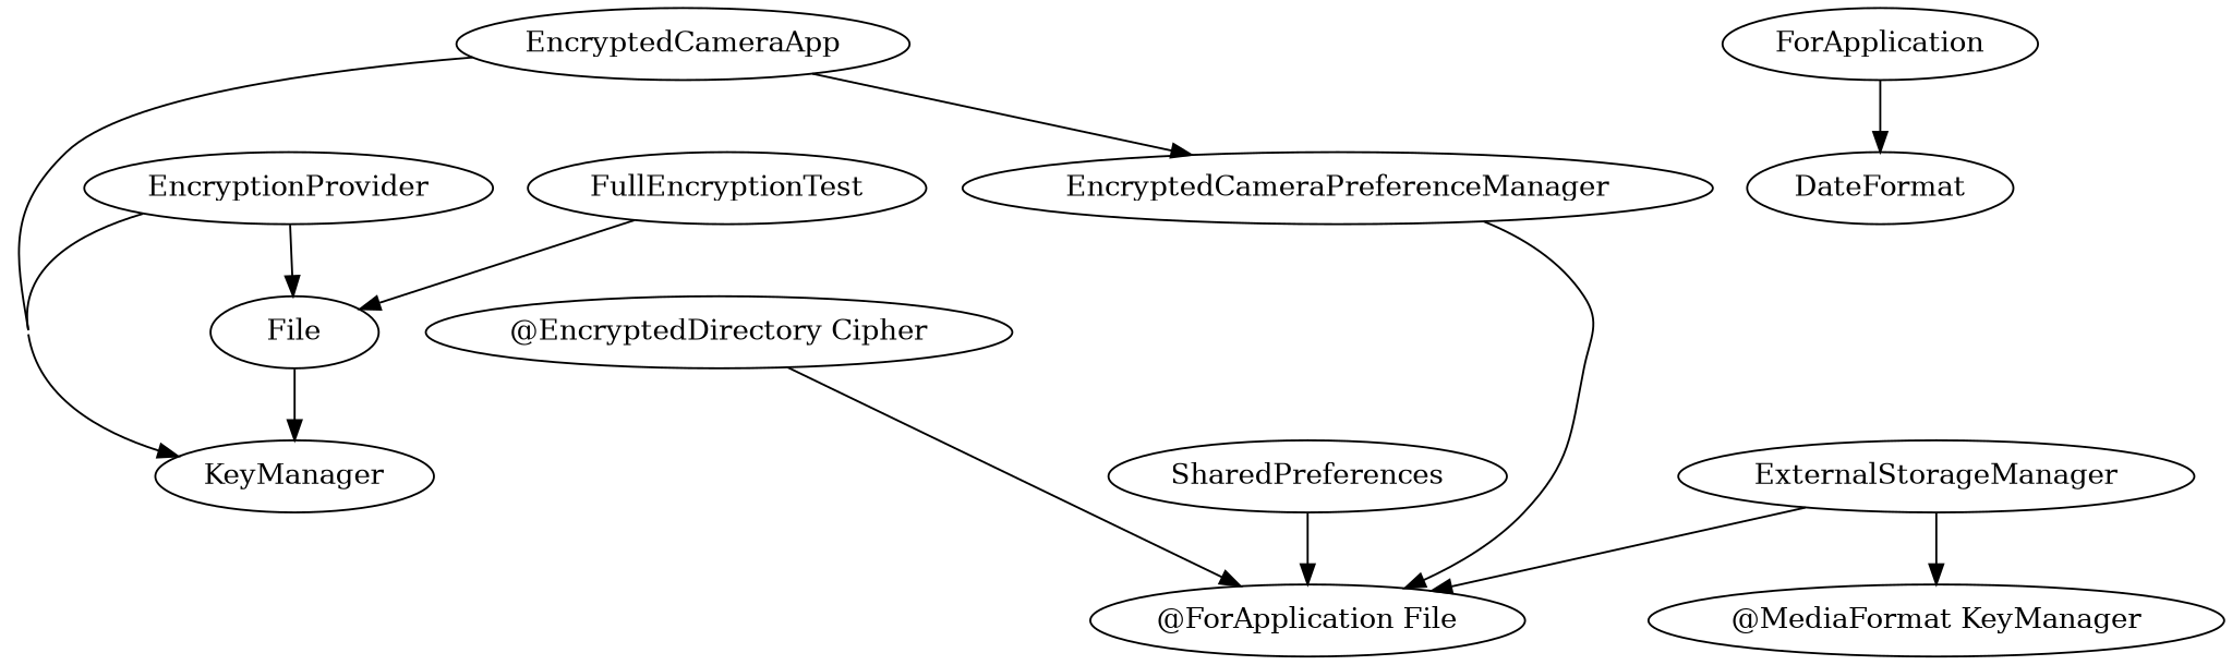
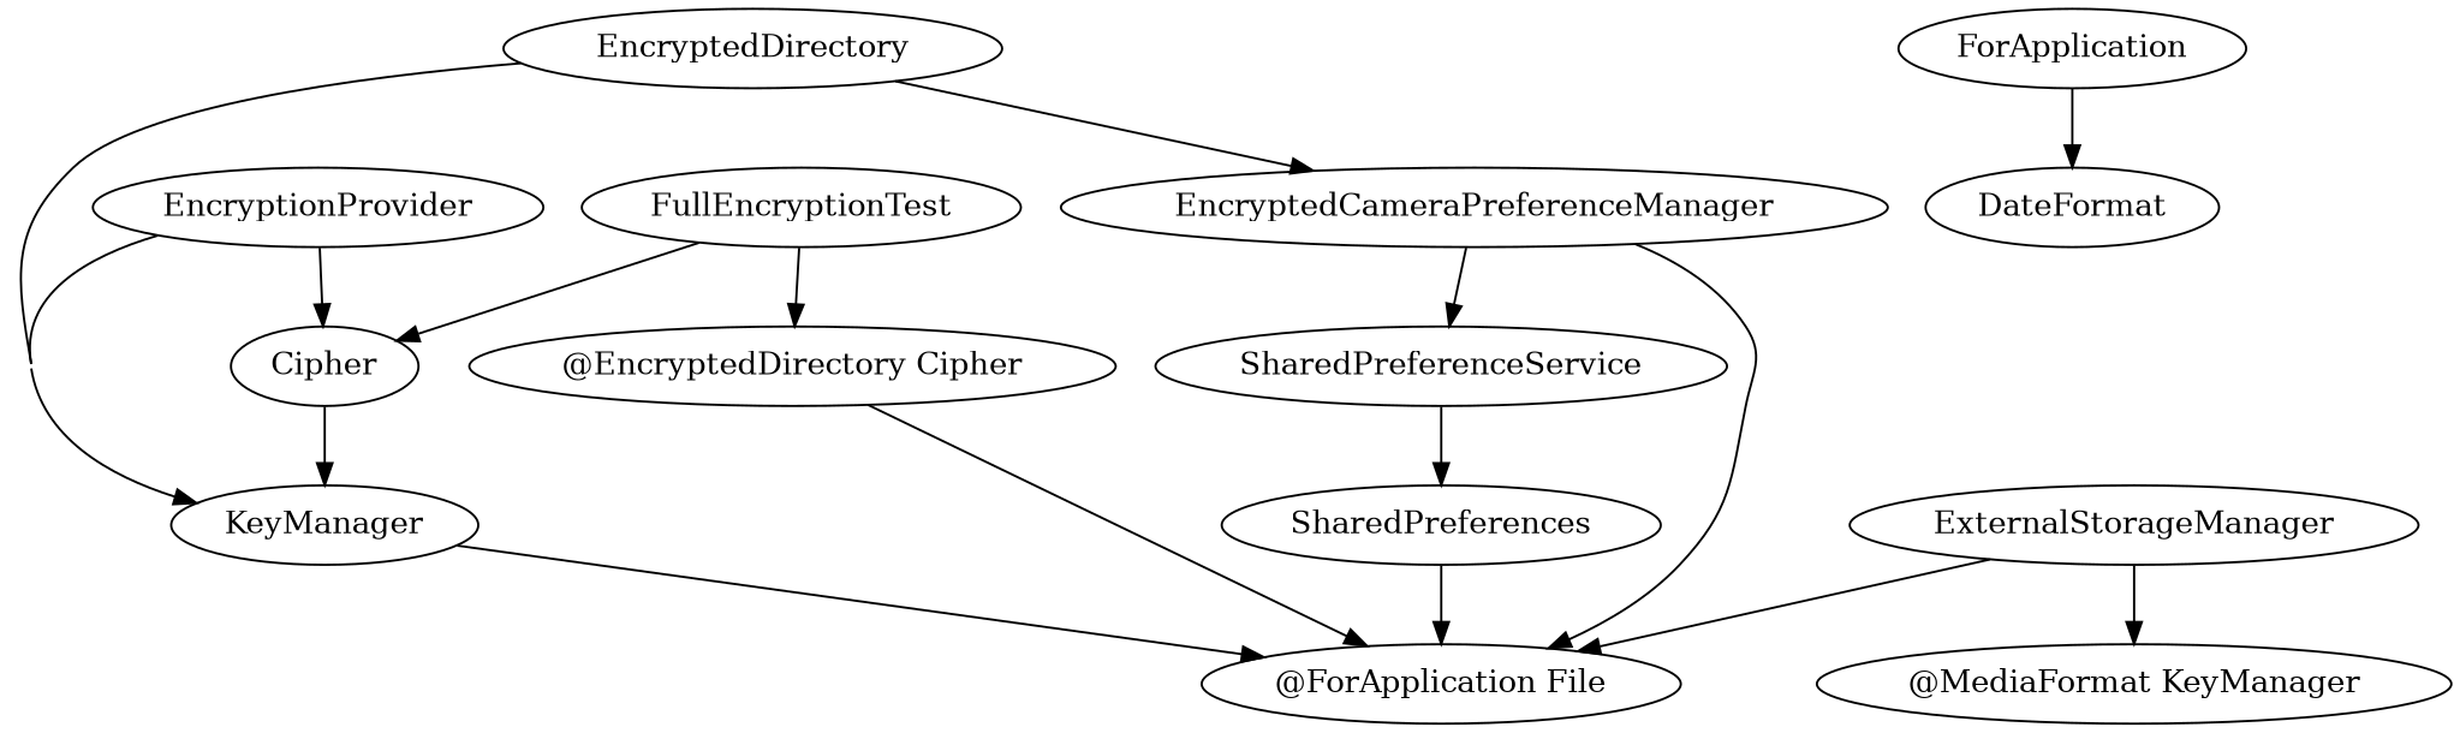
  digraph {
    concentrate=true
    n1 [label="@EncryptedDirectory Cipher"]
    n2 [label="@ForApplication File"]
-   EncryptedCameraApp
+   EncryptedCameraApp [label=EncryptedDirectory]
    KeyManager
    EncryptedCameraPreferenceManager
+   SharedPreferenceService
    SharedPreferences
    EncryptionProvider
-   Cipher [label=File]
+   Cipher
    ExternalStorageManager
    n11 [label="@MediaFormat KeyManager"]
    FullEncryptionTest
    n13 [label=ForApplication]
    n14 [label=DateFormat]
    n1 -> n2
    EncryptedCameraApp -> KeyManager
    EncryptedCameraApp -> EncryptedCameraPreferenceManager
+   KeyManager -> n2
    EncryptedCameraPreferenceManager -> n2
+   EncryptedCameraPreferenceManager -> SharedPreferenceService
+   SharedPreferenceService -> SharedPreferences
    SharedPreferences -> n2
    EncryptionProvider -> KeyManager
    EncryptionProvider -> Cipher
    Cipher -> KeyManager
    ExternalStorageManager -> n2
    ExternalStorageManager -> n11
+   FullEncryptionTest -> n1
    FullEncryptionTest -> Cipher
    n13 -> n14
  }
